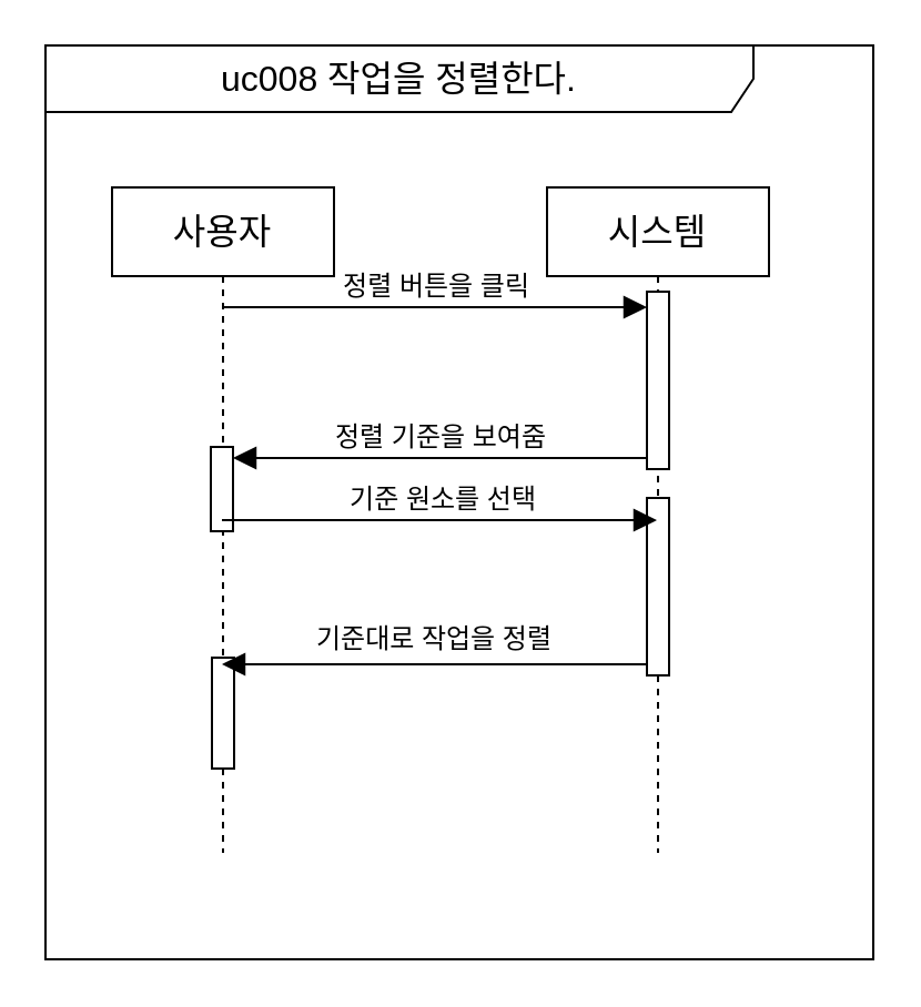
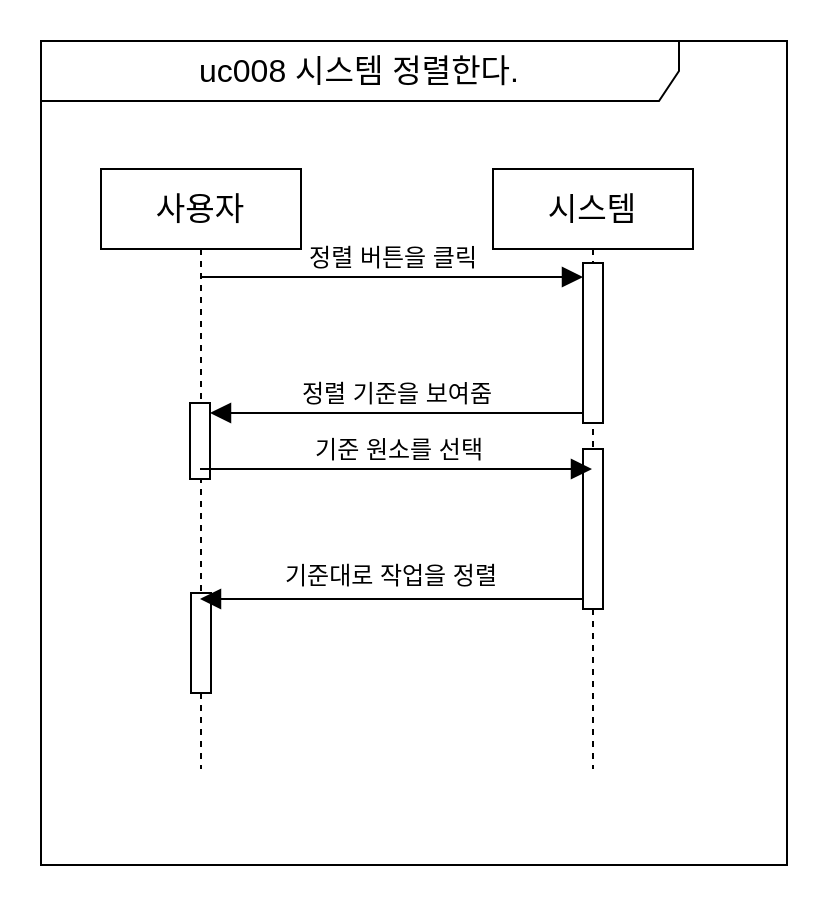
  <mxCell id="0" />
  <mxCell id="1" parent="0" />
  <mxCell id="2" value="사용자" style="shape=umlLifeline;perimeter=lifelinePerimeter;whiteSpace=wrap;html=1;container=1;dropTarget=0;collapsible=0;recursiveResize=0;outlineConnect=0;portConstraint=eastwest;newEdgeStyle={&quot;edgeStyle&quot;:&quot;elbowEdgeStyle&quot;,&quot;elbow&quot;:&quot;vertical&quot;,&quot;curved&quot;:0,&quot;rounded&quot;:0};fontSize=16;" vertex="1" parent="1"><mxGeometry x="50" y="84" width="100" height="300" as="geometry" /></mxCell>
  <mxCell id="3" value="" style="html=1;points=[];perimeter=orthogonalPerimeter;outlineConnect=0;targetShapes=umlLifeline;portConstraint=eastwest;newEdgeStyle={&quot;edgeStyle&quot;:&quot;elbowEdgeStyle&quot;,&quot;elbow&quot;:&quot;vertical&quot;,&quot;curved&quot;:0,&quot;rounded&quot;:0};fontSize=16;" vertex="1" parent="2"><mxGeometry x="45" y="212" width="10" height="50" as="geometry" /></mxCell>
  <mxCell id="4" value="시스템" style="shape=umlLifeline;perimeter=lifelinePerimeter;whiteSpace=wrap;html=1;container=1;dropTarget=0;collapsible=0;recursiveResize=0;outlineConnect=0;portConstraint=eastwest;newEdgeStyle={&quot;edgeStyle&quot;:&quot;elbowEdgeStyle&quot;,&quot;elbow&quot;:&quot;vertical&quot;,&quot;curved&quot;:0,&quot;rounded&quot;:0};fontSize=16;" vertex="1" parent="1"><mxGeometry x="246" y="84" width="100" height="300" as="geometry" /></mxCell>
  <mxCell id="5" value="" style="html=1;points=[];perimeter=orthogonalPerimeter;outlineConnect=0;targetShapes=umlLifeline;portConstraint=eastwest;newEdgeStyle={&quot;edgeStyle&quot;:&quot;elbowEdgeStyle&quot;,&quot;elbow&quot;:&quot;vertical&quot;,&quot;curved&quot;:0,&quot;rounded&quot;:0};fontSize=16;" vertex="1" parent="4"><mxGeometry x="45" y="47" width="10" height="80" as="geometry" /></mxCell>
  <mxCell id="6" value="" style="html=1;points=[];perimeter=orthogonalPerimeter;outlineConnect=0;targetShapes=umlLifeline;portConstraint=eastwest;newEdgeStyle={&quot;edgeStyle&quot;:&quot;elbowEdgeStyle&quot;,&quot;elbow&quot;:&quot;vertical&quot;,&quot;curved&quot;:0,&quot;rounded&quot;:0};fontSize=16;" vertex="1" parent="4"><mxGeometry x="45" y="140" width="10" height="80" as="geometry" /></mxCell>
  <mxCell id="7" value="정렬 버튼을 클릭" style="html=1;verticalAlign=bottom;endArrow=block;edgeStyle=elbowEdgeStyle;elbow=vertical;curved=0;rounded=0;fontSize=12;startSize=8;endSize=8;" edge="1" parent="1"><mxGeometry relative="1" as="geometry"><mxPoint x="99.5" y="138" as="sourcePoint" /><mxPoint x="291" y="138" as="targetPoint" /></mxGeometry></mxCell>
  <mxCell id="8" value="정렬 기준을 보여줌" style="html=1;verticalAlign=bottom;endArrow=block;edgeStyle=elbowEdgeStyle;elbow=vertical;curved=0;rounded=0;fontSize=12;startSize=8;endSize=8;" edge="1" parent="1" target="9"><mxGeometry x="-0.003" width="80" relative="1" as="geometry"><mxPoint x="291" y="206" as="sourcePoint" /><mxPoint x="99.5" y="206" as="targetPoint" /><mxPoint as="offset" /></mxGeometry></mxCell>
  <mxCell id="9" value="" style="html=1;points=[];perimeter=orthogonalPerimeter;outlineConnect=0;targetShapes=umlLifeline;portConstraint=eastwest;newEdgeStyle={&quot;edgeStyle&quot;:&quot;elbowEdgeStyle&quot;,&quot;elbow&quot;:&quot;vertical&quot;,&quot;curved&quot;:0,&quot;rounded&quot;:0};fontSize=16;" vertex="1" parent="1"><mxGeometry x="94.5" y="201" width="10" height="38" as="geometry" /></mxCell>
  <mxCell id="10" value="기준 원소를 선택" style="html=1;verticalAlign=bottom;endArrow=block;edgeStyle=elbowEdgeStyle;elbow=vertical;curved=0;rounded=0;fontSize=12;startSize=8;endSize=8;" edge="1" parent="1" source="2" target="4"><mxGeometry x="0.005" width="80" relative="1" as="geometry"><mxPoint x="203" y="258" as="sourcePoint" /><mxPoint x="283" y="258" as="targetPoint" /><mxPoint x="1" as="offset" /></mxGeometry></mxCell>
  <mxCell id="11" value="기준대로 작업을 정렬" style="html=1;verticalAlign=bottom;endArrow=block;edgeStyle=elbowEdgeStyle;elbow=vertical;curved=0;rounded=0;fontSize=12;startSize=8;endSize=8;" edge="1" parent="1"><mxGeometry y="-2" width="80" relative="1" as="geometry"><mxPoint x="291" y="299" as="sourcePoint" /><mxPoint x="99.5" y="299" as="targetPoint" /><mxPoint as="offset" /></mxGeometry></mxCell>
- <mxCell id="12" value="uc008 작업을 정렬한다." style="shape=umlFrame;whiteSpace=wrap;html=1;pointerEvents=0;fontSize=16;width=319;height=30;" vertex="1" parent="1"><mxGeometry x="20" y="20" width="373" height="412" as="geometry" /></mxCell>
+ <mxCell id="12" value="uc008 시스템 정렬한다." style="shape=umlFrame;whiteSpace=wrap;html=1;pointerEvents=0;fontSize=16;width=319;height=30;" vertex="1" parent="1"><mxGeometry x="20" y="20" width="373" height="412" as="geometry" /></mxCell>
